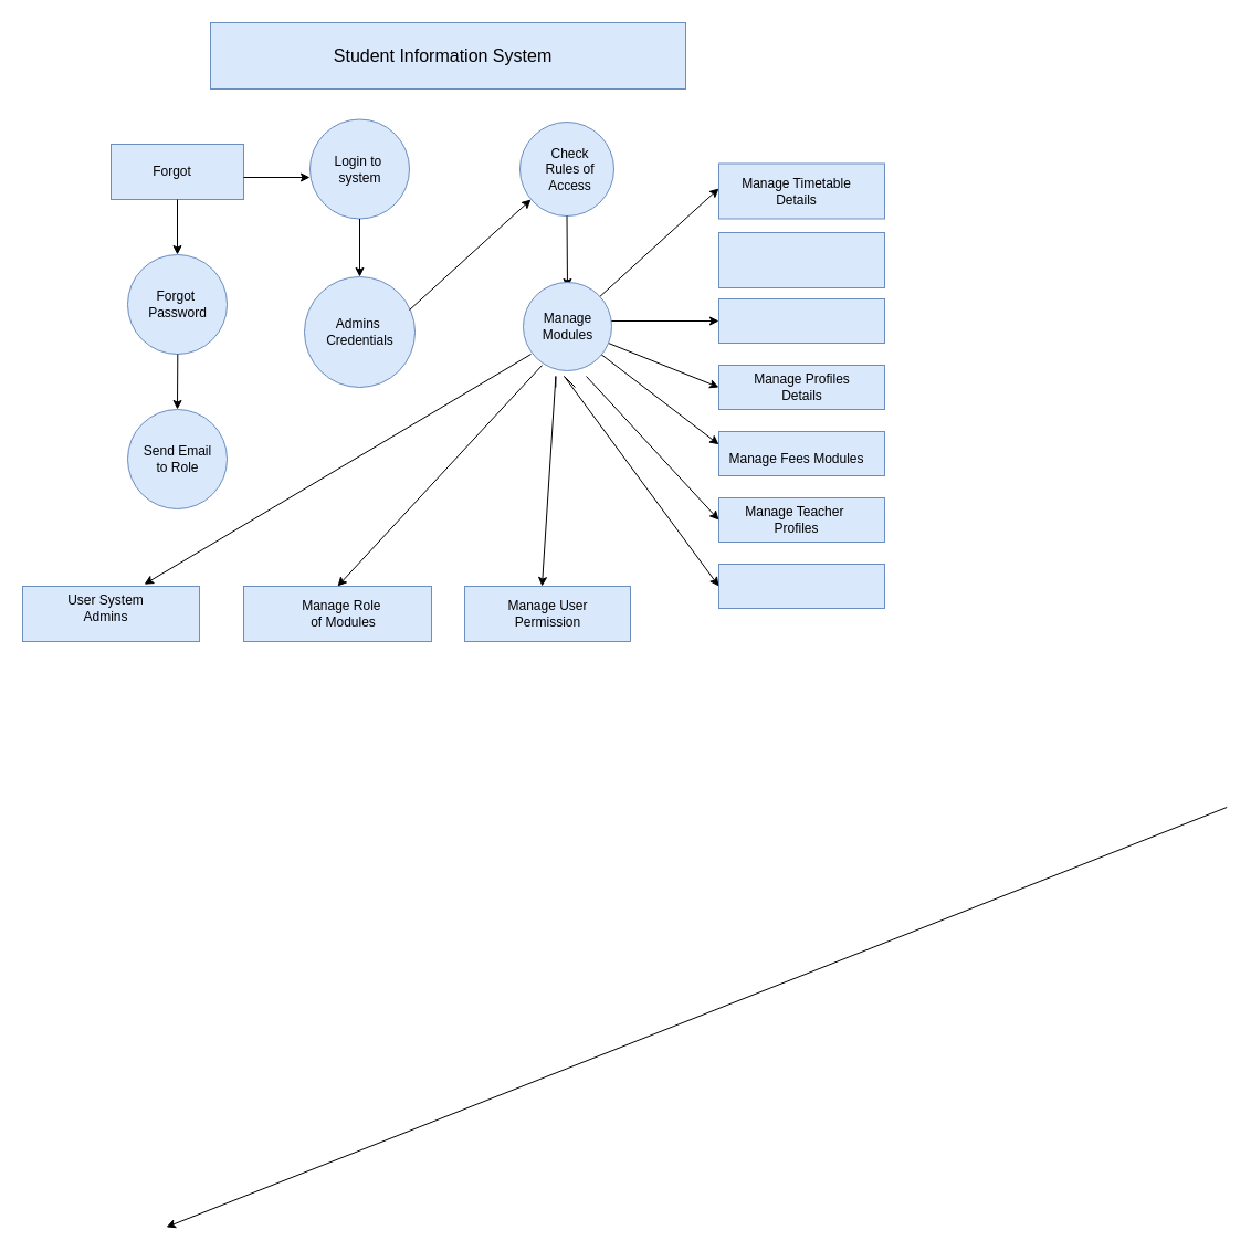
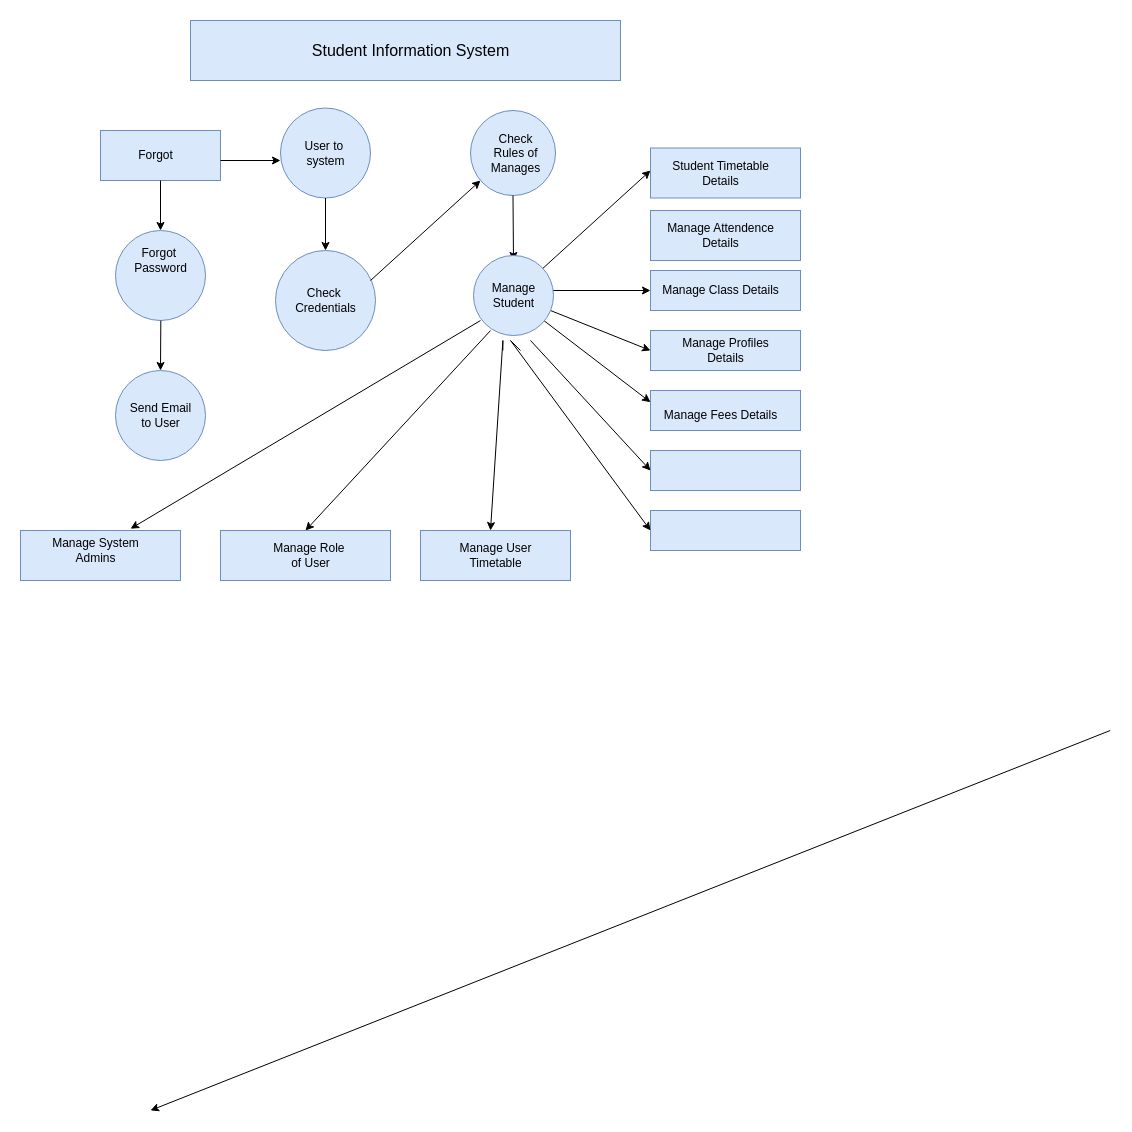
  <mxCell id="0" />
  <mxCell id="1" parent="0" />
  <mxCell id="2" value="" style="rounded=0;whiteSpace=wrap;html=1;fillColor=#dae8fc;strokeColor=#6c8ebf;" vertex="1" parent="1"><mxGeometry x="190" y="20" width="430" height="60" as="geometry" /></mxCell>
  <mxCell id="3" value="" style="rounded=0;whiteSpace=wrap;html=1;fillColor=#dae8fc;strokeColor=#6c8ebf;" vertex="1" parent="1"><mxGeometry x="100" y="130" width="120" height="50" as="geometry" /></mxCell>
  <mxCell id="4" value="" style="endArrow=classic;html=1;rounded=0;exitX=0.5;exitY=1;exitDx=0;exitDy=0;" edge="1" parent="1" source="3"><mxGeometry width="50" height="50" relative="1" as="geometry"><mxPoint x="110" y="270" as="sourcePoint" /><mxPoint x="160" y="230" as="targetPoint" /><Array as="points" /></mxGeometry></mxCell>
  <mxCell id="5" value="" style="ellipse;whiteSpace=wrap;html=1;aspect=fixed;fillColor=#dae8fc;strokeColor=#6c8ebf;" vertex="1" parent="1"><mxGeometry x="115" y="230" width="90" height="90" as="geometry" /></mxCell>
  <mxCell id="6" value="" style="endArrow=classic;html=1;rounded=0;exitX=0.398;exitY=1.011;exitDx=0;exitDy=0;exitPerimeter=0;" edge="1" parent="1"><mxGeometry width="50" height="50" relative="1" as="geometry"><mxPoint x="160.32" y="320" as="sourcePoint" /><mxPoint x="160" y="370" as="targetPoint" /></mxGeometry></mxCell>
  <mxCell id="7" value="" style="ellipse;whiteSpace=wrap;html=1;aspect=fixed;fillColor=#dae8fc;strokeColor=#6c8ebf;" vertex="1" parent="1"><mxGeometry x="115" y="370" width="90" height="90" as="geometry" /></mxCell>
  <mxCell id="8" value="" style="endArrow=classic;html=1;rounded=0;" edge="1" parent="1"><mxGeometry width="50" height="50" relative="1" as="geometry"><mxPoint x="220" y="160" as="sourcePoint" /><mxPoint x="280" y="160" as="targetPoint" /></mxGeometry></mxCell>
  <mxCell id="9" value="" style="ellipse;whiteSpace=wrap;html=1;aspect=fixed;fillColor=#dae8fc;strokeColor=#6c8ebf;" vertex="1" parent="1"><mxGeometry x="280" y="107.5" width="90" height="90" as="geometry" /></mxCell>
  <mxCell id="10" value="" style="endArrow=classic;html=1;rounded=0;exitX=0.5;exitY=1;exitDx=0;exitDy=0;" edge="1" parent="1" source="9"><mxGeometry width="50" height="50" relative="1" as="geometry"><mxPoint x="330" y="260" as="sourcePoint" /><mxPoint x="325" y="250" as="targetPoint" /></mxGeometry></mxCell>
  <mxCell id="11" value="" style="ellipse;whiteSpace=wrap;html=1;aspect=fixed;fillColor=#dae8fc;strokeColor=#6c8ebf;" vertex="1" parent="1"><mxGeometry x="275" y="250" width="100" height="100" as="geometry" /></mxCell>
  <mxCell id="12" value="" style="endArrow=classic;html=1;rounded=0;" edge="1" parent="1"><mxGeometry width="50" height="50" relative="1" as="geometry"><mxPoint x="370" y="280" as="sourcePoint" /><mxPoint x="480" y="180" as="targetPoint" /></mxGeometry></mxCell>
  <mxCell id="13" value="" style="ellipse;whiteSpace=wrap;html=1;aspect=fixed;fillColor=#dae8fc;strokeColor=#6c8ebf;" vertex="1" parent="1"><mxGeometry x="470" y="110" width="85" height="85" as="geometry" /></mxCell>
  <mxCell id="14" value="" style="endArrow=classic;html=1;rounded=0;exitX=0.5;exitY=1;exitDx=0;exitDy=0;" edge="1" parent="1" source="13"><mxGeometry width="50" height="50" relative="1" as="geometry"><mxPoint x="510" y="250" as="sourcePoint" /><mxPoint x="513" y="260" as="targetPoint" /></mxGeometry></mxCell>
  <mxCell id="15" value="" style="endArrow=classic;html=1;rounded=0;" edge="1" parent="1"><mxGeometry width="50" height="50" relative="1" as="geometry"><mxPoint x="540" y="270" as="sourcePoint" /><mxPoint x="650" y="170" as="targetPoint" /></mxGeometry></mxCell>
  <mxCell id="16" value="" style="rounded=0;whiteSpace=wrap;html=1;fillColor=#dae8fc;strokeColor=#6c8ebf;" vertex="1" parent="1"><mxGeometry x="650" y="147.5" width="150" height="50" as="geometry" /></mxCell>
  <mxCell id="17" value="" style="rounded=0;whiteSpace=wrap;html=1;fillColor=#dae8fc;strokeColor=#6c8ebf;" vertex="1" parent="1"><mxGeometry x="650" y="210" width="150" height="50" as="geometry" /></mxCell>
  <mxCell id="18" value="" style="rounded=0;whiteSpace=wrap;html=1;fillColor=#dae8fc;strokeColor=#6c8ebf;" vertex="1" parent="1"><mxGeometry x="650" y="270" width="150" height="40" as="geometry" /></mxCell>
  <mxCell id="19" value="" style="rounded=0;whiteSpace=wrap;html=1;fillColor=#dae8fc;strokeColor=#6c8ebf;" vertex="1" parent="1"><mxGeometry x="650" y="330" width="150" height="40" as="geometry" /></mxCell>
  <mxCell id="20" value="" style="rounded=0;whiteSpace=wrap;html=1;fillColor=#dae8fc;strokeColor=#6c8ebf;" vertex="1" parent="1"><mxGeometry x="650" y="390" width="150" height="40" as="geometry" /></mxCell>
  <mxCell id="21" value="" style="rounded=0;whiteSpace=wrap;html=1;fillColor=#dae8fc;strokeColor=#6c8ebf;" vertex="1" parent="1"><mxGeometry x="650" y="450" width="150" height="40" as="geometry" /></mxCell>
  <mxCell id="22" value="" style="rounded=0;whiteSpace=wrap;html=1;fillColor=#dae8fc;strokeColor=#6c8ebf;" vertex="1" parent="1"><mxGeometry x="20" y="530" width="160" height="50" as="geometry" /></mxCell>
  <mxCell id="23" value="" style="rounded=0;whiteSpace=wrap;html=1;fillColor=#dae8fc;strokeColor=#6c8ebf;" vertex="1" parent="1"><mxGeometry x="650" y="510" width="150" height="40" as="geometry" /></mxCell>
  <mxCell id="24" value="" style="rounded=0;whiteSpace=wrap;html=1;fillColor=#dae8fc;strokeColor=#6c8ebf;" vertex="1" parent="1"><mxGeometry x="220" y="530" width="170" height="50" as="geometry" /></mxCell>
  <mxCell id="25" value="" style="rounded=0;whiteSpace=wrap;html=1;fillColor=#dae8fc;strokeColor=#6c8ebf;" vertex="1" parent="1"><mxGeometry x="420" y="530" width="150" height="50" as="geometry" /></mxCell>
  <mxCell id="26" value="" style="endArrow=classic;html=1;rounded=0;" edge="1" parent="1"><mxGeometry width="50" height="50" relative="1" as="geometry"><mxPoint x="502.38" y="350" as="sourcePoint" /><mxPoint x="490" y="530" as="targetPoint" /><Array as="points"><mxPoint x="502.38" y="350" /><mxPoint x="502.38" y="340" /></Array></mxGeometry></mxCell>
  <mxCell id="27" value="" style="endArrow=classic;html=1;rounded=0;entryX=0.6;entryY=-0.036;entryDx=0;entryDy=0;entryPerimeter=0;exitX=0;exitY=1;exitDx=0;exitDy=0;" edge="1" parent="1"><mxGeometry width="50" height="50" relative="1" as="geometry"><mxPoint x="1109.716" y="730.004" as="sourcePoint" /><mxPoint x="150" y="1109.92" as="targetPoint" /></mxGeometry></mxCell>
  <mxCell id="28" value="" style="endArrow=classic;html=1;rounded=0;entryX=0.688;entryY=-0.036;entryDx=0;entryDy=0;entryPerimeter=0;" edge="1" parent="1" target="22"><mxGeometry width="50" height="50" relative="1" as="geometry"><mxPoint x="480" y="320" as="sourcePoint" /><mxPoint x="300" y="390" as="targetPoint" /></mxGeometry></mxCell>
  <mxCell id="29" value="" style="endArrow=classic;html=1;rounded=0;entryX=0;entryY=0.5;entryDx=0;entryDy=0;" edge="1" parent="1" target="18"><mxGeometry width="50" height="50" relative="1" as="geometry"><mxPoint x="560" y="290" as="sourcePoint" /><mxPoint x="610" y="240" as="targetPoint" /><Array as="points"><mxPoint x="550" y="290" /></Array></mxGeometry></mxCell>
  <mxCell id="30" value="" style="endArrow=classic;html=1;rounded=0;entryX=0;entryY=0.5;entryDx=0;entryDy=0;" edge="1" parent="1" target="19"><mxGeometry width="50" height="50" relative="1" as="geometry"><mxPoint x="550" y="310" as="sourcePoint" /><mxPoint x="600" y="260" as="targetPoint" /></mxGeometry></mxCell>
  <mxCell id="31" value="" style="endArrow=classic;html=1;rounded=0;entryX=0;entryY=0.5;entryDx=0;entryDy=0;exitX=1;exitY=1;exitDx=0;exitDy=0;" edge="1" parent="1"><mxGeometry width="50" height="50" relative="1" as="geometry"><mxPoint x="543.284" y="320.004" as="sourcePoint" /><mxPoint x="650" y="401.72" as="targetPoint" /></mxGeometry></mxCell>
  <mxCell id="32" value="" style="endArrow=classic;html=1;rounded=0;entryX=0;entryY=0.5;entryDx=0;entryDy=0;" edge="1" parent="1" target="21"><mxGeometry width="50" height="50" relative="1" as="geometry"><mxPoint x="530" y="340" as="sourcePoint" /><mxPoint x="580" y="290" as="targetPoint" /></mxGeometry></mxCell>
  <mxCell id="33" value="" style="endArrow=classic;html=1;rounded=0;entryX=0;entryY=0.5;entryDx=0;entryDy=0;" edge="1" parent="1" target="23"><mxGeometry width="50" height="50" relative="1" as="geometry"><mxPoint x="520" y="350" as="sourcePoint" /><mxPoint x="570" y="300" as="targetPoint" /><Array as="points"><mxPoint x="510" y="340" /></Array></mxGeometry></mxCell>
  <mxCell id="34" value="Forgot" style="text;html=1;align=center;verticalAlign=middle;resizable=0;points=[];autosize=1;strokeColor=none;fillColor=none;" vertex="1" parent="1"><mxGeometry x="125" y="140" width="60" height="30" as="geometry" /></mxCell>
- <mxCell id="35" value="Forgot&amp;nbsp;&lt;div&gt;Password&lt;/div&gt;" style="text;html=1;align=center;verticalAlign=middle;resizable=0;points=[];autosize=1;strokeColor=none;fillColor=none;" vertex="1" parent="1"><mxGeometry x="120" y="255" width="80" height="40" as="geometry" /></mxCell>
- <mxCell id="36" value="Send Email&lt;div&gt;to Role&lt;/div&gt;" style="text;html=1;align=center;verticalAlign=middle;resizable=0;points=[];autosize=1;strokeColor=none;fillColor=none;" vertex="1" parent="1"><mxGeometry x="120" y="395" width="80" height="40" as="geometry" /></mxCell>
- <mxCell id="37" value="User System&lt;div&gt;Admins&lt;/div&gt;" style="text;html=1;align=center;verticalAlign=middle;resizable=0;points=[];autosize=1;strokeColor=none;fillColor=none;" vertex="1" parent="1"><mxGeometry x="40" y="530" width="110" height="40" as="geometry" /></mxCell>
- <mxCell id="38" value="Manage Role&amp;nbsp;&lt;div&gt;of Modules&lt;/div&gt;" style="text;html=1;align=center;verticalAlign=middle;resizable=0;points=[];autosize=1;strokeColor=none;fillColor=none;" vertex="1" parent="1"><mxGeometry x="260" y="535" width="100" height="40" as="geometry" /></mxCell>
- <mxCell id="39" value="Manage User&lt;div&gt;Permission&lt;/div&gt;" style="text;html=1;align=center;verticalAlign=middle;resizable=0;points=[];autosize=1;strokeColor=none;fillColor=none;" vertex="1" parent="1"><mxGeometry x="445" y="535" width="100" height="40" as="geometry" /></mxCell>
- <mxCell id="40" value="Admins&amp;nbsp;&lt;div&gt;Credentials&lt;/div&gt;" style="text;html=1;align=center;verticalAlign=middle;resizable=0;points=[];autosize=1;strokeColor=none;fillColor=none;" vertex="1" parent="1"><mxGeometry x="285" y="280" width="80" height="40" as="geometry" /></mxCell>
- <mxCell id="41" value="Login to&amp;nbsp;&lt;div&gt;system&lt;/div&gt;" style="text;html=1;align=center;verticalAlign=middle;resizable=0;points=[];autosize=1;strokeColor=none;fillColor=none;" vertex="1" parent="1"><mxGeometry x="290" y="132.5" width="70" height="40" as="geometry" /></mxCell>
- <mxCell id="42" value="Check&lt;div&gt;Rules of&lt;/div&gt;&lt;div&gt;Access&lt;/div&gt;" style="text;html=1;align=center;verticalAlign=middle;resizable=0;points=[];autosize=1;strokeColor=none;fillColor=none;" vertex="1" parent="1"><mxGeometry x="480" y="122.5" width="70" height="60" as="geometry" /></mxCell>
+ <mxCell id="35" value="Forgot&amp;nbsp;&lt;div&gt;Password&lt;/div&gt;" style="text;html=1;align=center;verticalAlign=middle;resizable=0;points=[];autosize=1;strokeColor=none;fillColor=none;" vertex="1" parent="1"><mxGeometry x="120" y="240" width="80" height="40" as="geometry" /></mxCell>
+ <mxCell id="36" value="Send Email&lt;div&gt;to User&lt;/div&gt;" style="text;html=1;align=center;verticalAlign=middle;resizable=0;points=[];autosize=1;strokeColor=none;fillColor=none;" vertex="1" parent="1"><mxGeometry x="120" y="395" width="80" height="40" as="geometry" /></mxCell>
+ <mxCell id="37" value="Manage System&lt;div&gt;Admins&lt;/div&gt;" style="text;html=1;align=center;verticalAlign=middle;resizable=0;points=[];autosize=1;strokeColor=none;fillColor=none;" vertex="1" parent="1"><mxGeometry x="40" y="530" width="110" height="40" as="geometry" /></mxCell>
+ <mxCell id="38" value="Manage Role&amp;nbsp;&lt;div&gt;of User&lt;/div&gt;" style="text;html=1;align=center;verticalAlign=middle;resizable=0;points=[];autosize=1;strokeColor=none;fillColor=none;" vertex="1" parent="1"><mxGeometry x="260" y="535" width="100" height="40" as="geometry" /></mxCell>
+ <mxCell id="39" value="Manage User&lt;div&gt;Timetable&lt;/div&gt;" style="text;html=1;align=center;verticalAlign=middle;resizable=0;points=[];autosize=1;strokeColor=none;fillColor=none;" vertex="1" parent="1"><mxGeometry x="445" y="535" width="100" height="40" as="geometry" /></mxCell>
+ <mxCell id="40" value="Check&amp;nbsp;&lt;div&gt;Credentials&lt;/div&gt;" style="text;html=1;align=center;verticalAlign=middle;resizable=0;points=[];autosize=1;strokeColor=none;fillColor=none;" vertex="1" parent="1"><mxGeometry x="285" y="280" width="80" height="40" as="geometry" /></mxCell>
+ <mxCell id="41" value="User to&amp;nbsp;&lt;div&gt;system&lt;/div&gt;" style="text;html=1;align=center;verticalAlign=middle;resizable=0;points=[];autosize=1;strokeColor=none;fillColor=none;" vertex="1" parent="1"><mxGeometry x="290" y="132.5" width="70" height="40" as="geometry" /></mxCell>
+ <mxCell id="42" value="Check&lt;div&gt;Rules of&lt;/div&gt;&lt;div&gt;Manages&lt;/div&gt;" style="text;html=1;align=center;verticalAlign=middle;resizable=0;points=[];autosize=1;strokeColor=none;fillColor=none;" vertex="1" parent="1"><mxGeometry x="480" y="122.5" width="70" height="60" as="geometry" /></mxCell>
  <mxCell id="43" value="Manages&amp;nbsp;&lt;div&gt;Modules&lt;/div&gt;" style="text;html=1;align=center;verticalAlign=middle;resizable=0;points=[];autosize=1;strokeColor=none;fillColor=none;" vertex="1" parent="1"><mxGeometry x="475" y="280" width="80" height="40" as="geometry" /></mxCell>
+ <mxCell id="44" value="Manage Attendence&lt;div&gt;Details&lt;/div&gt;" style="text;html=1;align=center;verticalAlign=middle;resizable=0;points=[];autosize=1;strokeColor=none;fillColor=none;" vertex="1" parent="1"><mxGeometry x="655" y="215" width="130" height="40" as="geometry" /></mxCell>
+ <mxCell id="45" value="Manage Class Details" style="text;html=1;align=center;verticalAlign=middle;resizable=0;points=[];autosize=1;strokeColor=none;fillColor=none;" vertex="1" parent="1"><mxGeometry x="650" y="275" width="140" height="30" as="geometry" /></mxCell>
  <mxCell id="46" value="Manage Profiles&lt;div&gt;Details&lt;/div&gt;" style="text;html=1;align=center;verticalAlign=middle;resizable=0;points=[];autosize=1;strokeColor=none;fillColor=none;" vertex="1" parent="1"><mxGeometry x="670" y="330" width="110" height="40" as="geometry" /></mxCell>
- <mxCell id="47" value="Manage Fees Modules" style="text;html=1;align=center;verticalAlign=middle;resizable=0;points=[];autosize=1;strokeColor=none;fillColor=none;" vertex="1" parent="1"><mxGeometry x="650" y="400" width="140" height="30" as="geometry" /></mxCell>
- <mxCell id="48" value="Manage Teacher&amp;nbsp;&lt;div&gt;Profiles&lt;/div&gt;" style="text;html=1;align=center;verticalAlign=middle;resizable=0;points=[];autosize=1;strokeColor=none;fillColor=none;" vertex="1" parent="1"><mxGeometry x="660" y="450" width="120" height="40" as="geometry" /></mxCell>
- <mxCell id="49" value="&lt;span style=&quot;font-size: 16px;&quot;&gt;Student Information System&lt;/span&gt;" style="text;html=1;align=center;verticalAlign=middle;resizable=0;points=[];autosize=1;strokeColor=none;fillColor=none;" vertex="1" parent="1"><mxGeometry x="290" y="35" width="220" height="30" as="geometry" /></mxCell>
+ <mxCell id="47" value="Manage Fees Details" style="text;html=1;align=center;verticalAlign=middle;resizable=0;points=[];autosize=1;strokeColor=none;fillColor=none;" vertex="1" parent="1"><mxGeometry x="650" y="400" width="140" height="30" as="geometry" /></mxCell>
+ <mxCell id="49" value="&lt;span style=&quot;font-size: 16px;&quot;&gt;Student Information System&lt;/span&gt;" style="text;html=1;align=center;verticalAlign=middle;resizable=0;points=[];autosize=1;strokeColor=none;fillColor=none;" vertex="1" parent="1"><mxGeometry x="300" y="35" width="220" height="30" as="geometry" /></mxCell>
  <mxCell id="50" value="" style="ellipse;whiteSpace=wrap;html=1;aspect=fixed;fillColor=#dae8fc;strokeColor=#6c8ebf;" vertex="1" parent="1"><mxGeometry x="473" y="255" width="80" height="80" as="geometry" /></mxCell>
  <mxCell id="51" value="" style="endArrow=classic;html=1;rounded=0;entryX=0.5;entryY=0;entryDx=0;entryDy=0;exitX=0.213;exitY=0.938;exitDx=0;exitDy=0;exitPerimeter=0;" edge="1" parent="1" source="50" target="24"><mxGeometry width="50" height="50" relative="1" as="geometry"><mxPoint x="360" y="450" as="sourcePoint" /><mxPoint x="410" y="400" as="targetPoint" /></mxGeometry></mxCell>
- <mxCell id="52" value="Manage Timetable&lt;div&gt;Details&lt;/div&gt;" style="text;html=1;align=center;verticalAlign=middle;resizable=0;points=[];autosize=1;strokeColor=none;fillColor=none;" vertex="1" parent="1"><mxGeometry x="660" y="152.5" width="120" height="40" as="geometry" /></mxCell>
- <mxCell id="53" value="Manage&lt;div&gt;Modules&lt;/div&gt;" style="text;html=1;align=center;verticalAlign=middle;resizable=0;points=[];autosize=1;strokeColor=none;fillColor=none;" vertex="1" parent="1"><mxGeometry x="478" y="275" width="70" height="40" as="geometry" /></mxCell>
+ <mxCell id="52" value="Student Timetable&lt;div&gt;Details&lt;/div&gt;" style="text;html=1;align=center;verticalAlign=middle;resizable=0;points=[];autosize=1;strokeColor=none;fillColor=none;" vertex="1" parent="1"><mxGeometry x="660" y="152.5" width="120" height="40" as="geometry" /></mxCell>
+ <mxCell id="53" value="Manage&lt;div&gt;Student&lt;/div&gt;" style="text;html=1;align=center;verticalAlign=middle;resizable=0;points=[];autosize=1;strokeColor=none;fillColor=none;" vertex="1" parent="1"><mxGeometry x="478" y="275" width="70" height="40" as="geometry" /></mxCell>
